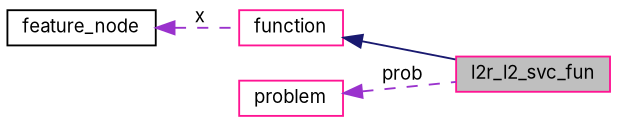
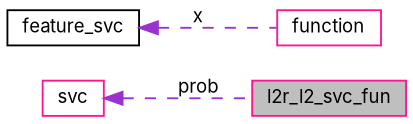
  digraph {
    fontname=Inter
    rankdir=LR
    node [color=deeppink fillcolor=white fontname=Inter fontsize=10 shape=record style=filled]
    edge [color=darkorchid3 dir=back fontname=Inter fontsize=10 labelfontname=Helvetica labelfontsize=10 style=dashed]
    n1 [fillcolor=grey75 fontcolor=black height=0.2 label=l2r_l2_svc_fun width=0.4]
    n2 [height=0.2 label=function width=0.4]
-   n3 [height=0.2 label=problem width=0.4]
-   n4 [color=black height=0.2 label=feature_node width=0.4]
-   n2 -> n1 [color=midnightblue style=solid]
+   n3 [height=0.2 label=svc width=0.4]
+   n4 [color=black height=0.2 label=feature_svc width=0.4]
    n3 -> n1 [label=" prob"]
    n4 -> n2 [label=" x"]
  }
